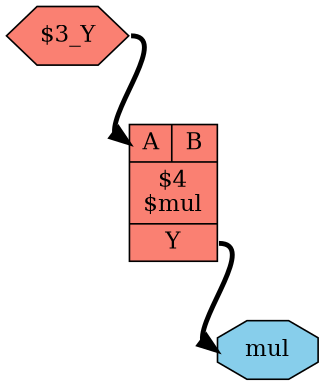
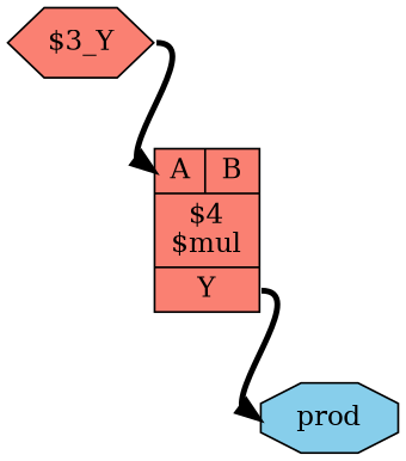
  digraph {
    rankdir=TB
    remincross=true
    node [fillcolor=salmon style=filled]
    edge [color=black style="setlinewidth(3)"]
-   n1 [color=black fillcolor=skyblue fontcolor=black label=mul shape=octagon]
+   n1 [color=black fillcolor=skyblue fontcolor=black label=prod shape=octagon]
    n2 [label="$3_Y" shape=hexagon]
    n3 [label="{{<p2> A|<p3> B}|$4\n$mul|{<p4> Y}}" shape=record]
    n2 -> n3 [headport="p2:w" tailport=e]
    n3 -> n1 [headport=w tailport="p4:e"]
  }
